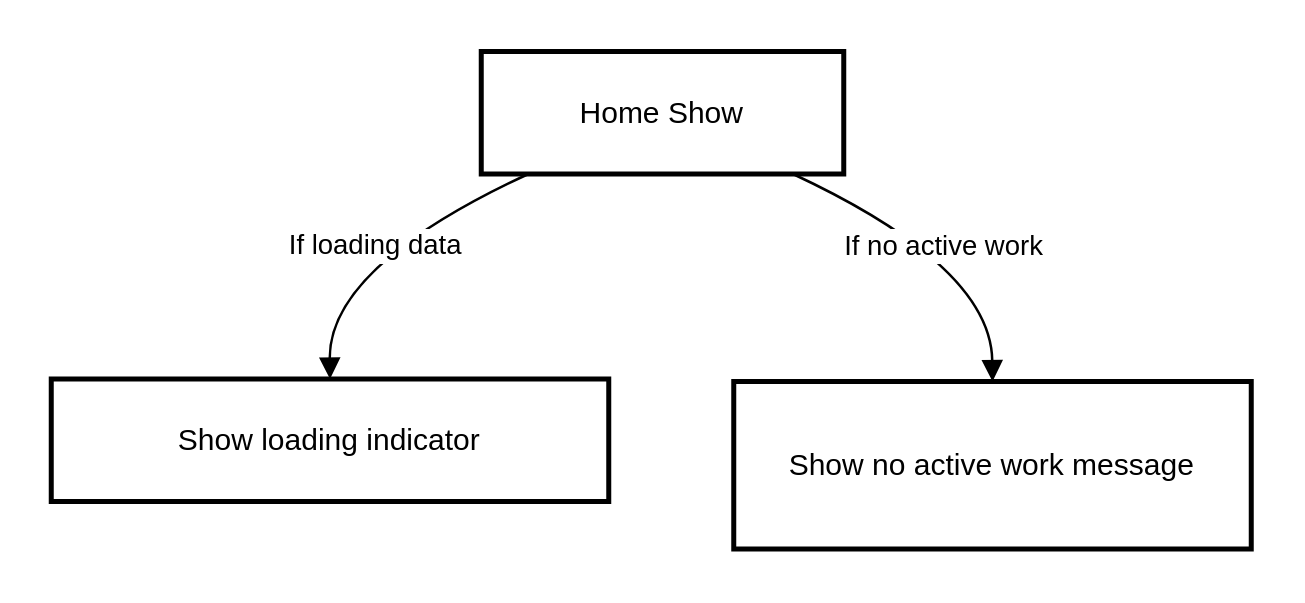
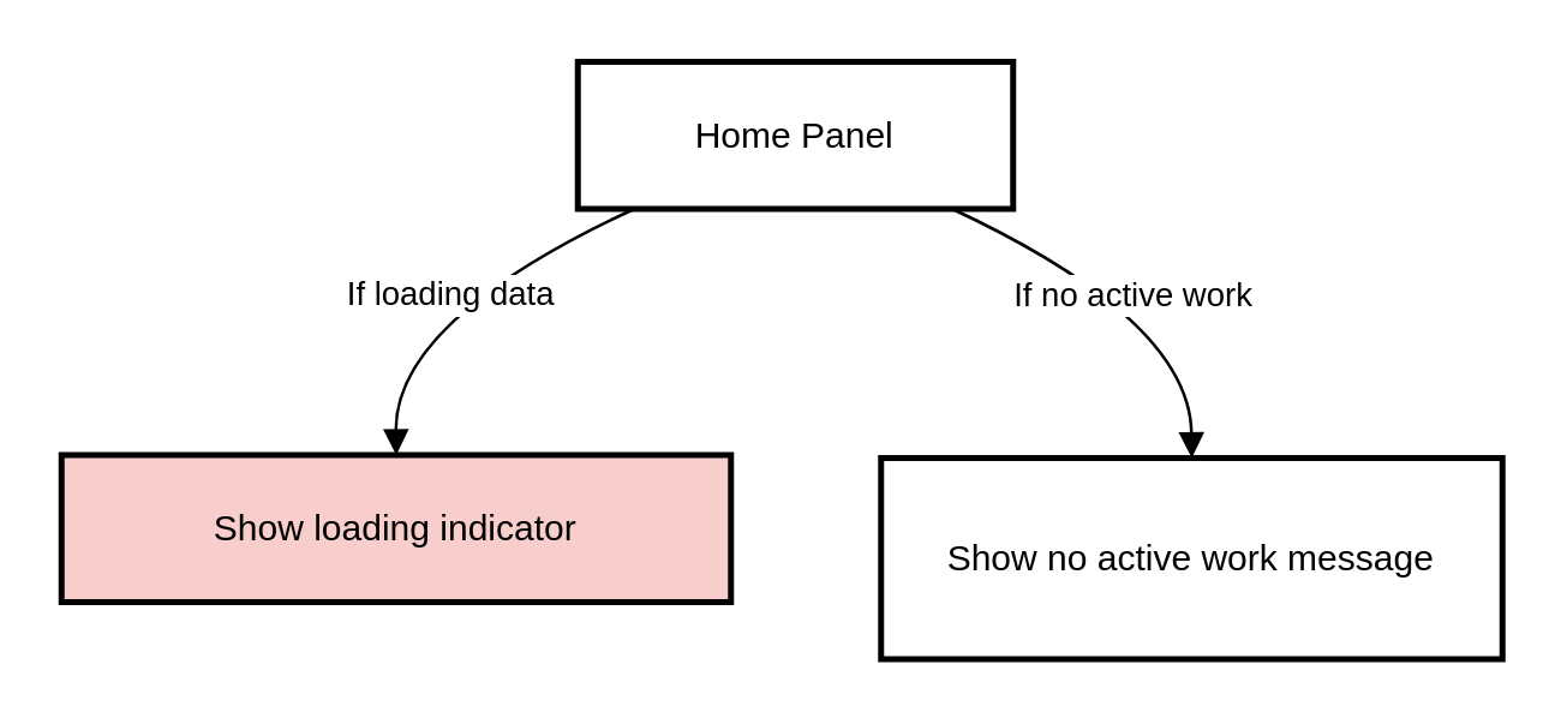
  <mxCell id="0" />
  <mxCell id="1" parent="0" />
- <mxCell id="2" value="Home Show" style="whiteSpace=wrap;strokeWidth=2;" vertex="1" parent="1"><mxGeometry x="192" y="20" width="145" height="49" as="geometry" /></mxCell>
- <mxCell id="3" value="Show loading indicator" style="whiteSpace=wrap;strokeWidth=2;" vertex="1" parent="1"><mxGeometry x="20" y="151" width="223" height="49" as="geometry" /></mxCell>
+ <mxCell id="2" value="Home Panel" style="whiteSpace=wrap;strokeWidth=2;" vertex="1" parent="1"><mxGeometry x="192" y="20" width="145" height="49" as="geometry" /></mxCell>
+ <mxCell id="3" value="Show loading indicator" style="whiteSpace=wrap;strokeWidth=2;fillColor=#f8cecc;" vertex="1" parent="1"><mxGeometry x="20" y="151" width="223" height="49" as="geometry" /></mxCell>
  <mxCell id="4" value="Show no active work message" style="whiteSpace=wrap;strokeWidth=2;" vertex="1" parent="1"><mxGeometry x="293" y="152" width="207" height="67" as="geometry" /></mxCell>
  <mxCell id="5" value="If loading data" style="curved=1;startArrow=none;endArrow=block;exitX=0.13;exitY=1;entryX=0.5;entryY=0;" edge="1" parent="1" source="2" target="3"><mxGeometry relative="1" as="geometry"><Array as="points"><mxPoint x="131" y="106" /></Array></mxGeometry></mxCell>
  <mxCell id="6" value="If no active work" style="curved=1;startArrow=none;endArrow=block;exitX=0.86;exitY=1;entryX=0.5;entryY=0;" edge="1" parent="1" source="2" target="4"><mxGeometry relative="1" as="geometry"><Array as="points"><mxPoint x="396" y="106" /></Array></mxGeometry></mxCell>
